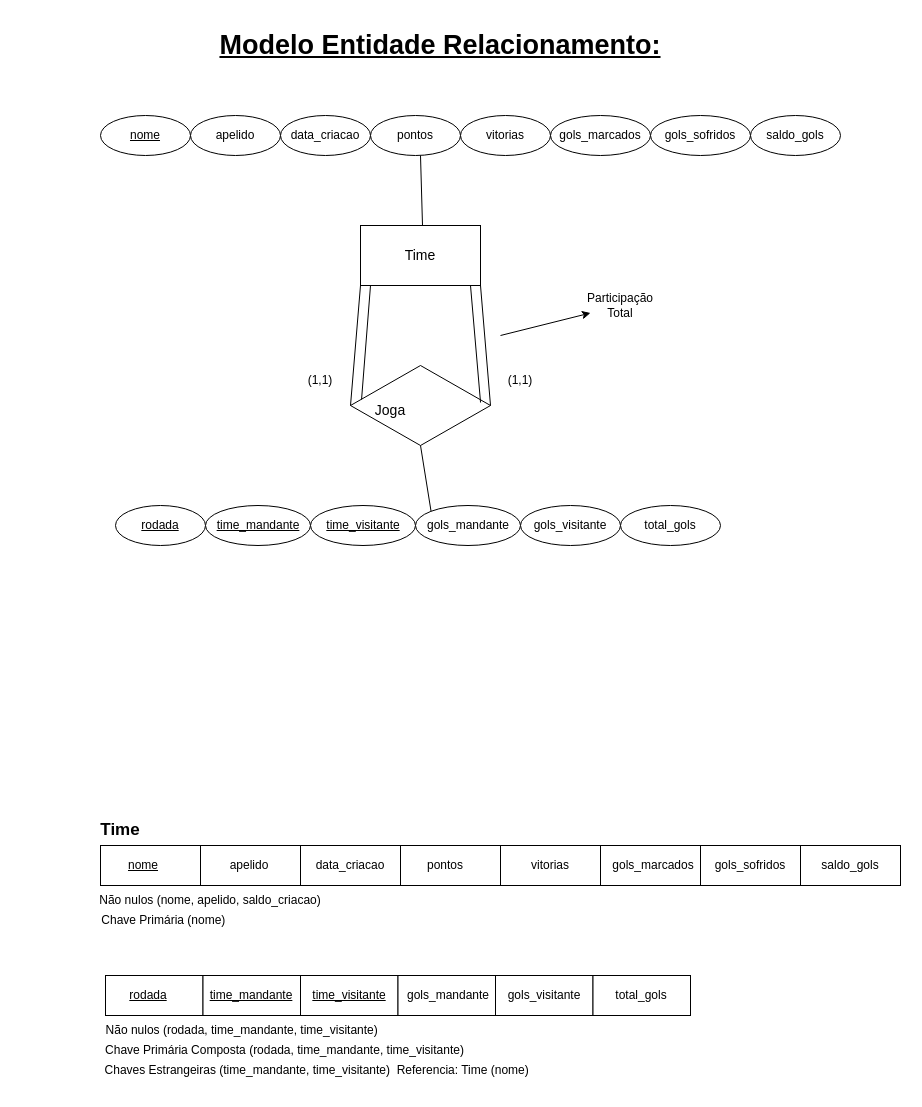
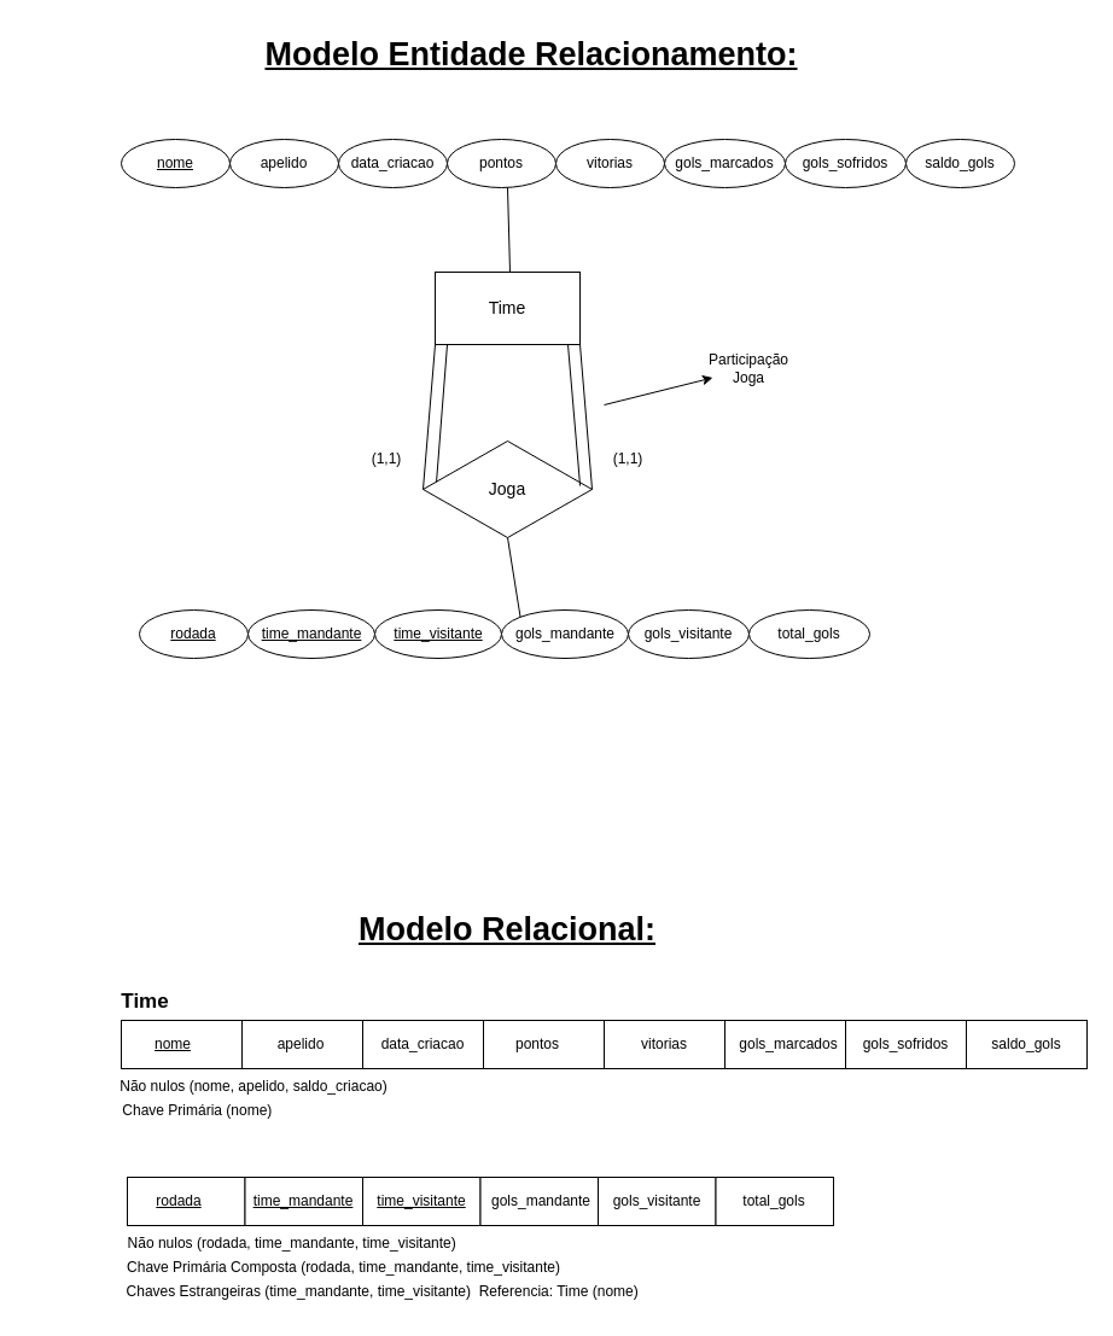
  <mxCell id="0" />
  <mxCell id="1" parent="0" />
  <mxCell id="2" value="" style="rhombus;whiteSpace=wrap;html=1;" parent="1" vertex="1"><mxGeometry x="350" y="365" width="140" height="80" as="geometry" /></mxCell>
  <mxCell id="3" value="" style="rounded=0;whiteSpace=wrap;html=1;" parent="1" vertex="1"><mxGeometry x="360" y="225" width="120" height="60" as="geometry" /></mxCell>
  <mxCell id="4" value="&lt;font style=&quot;font-size: 14px;&quot;&gt;Time&lt;/font&gt;" style="text;html=1;strokeColor=none;fillColor=none;align=center;verticalAlign=middle;whiteSpace=wrap;rounded=0;" parent="1" vertex="1"><mxGeometry x="390" y="240" width="60" height="30" as="geometry" /></mxCell>
- <mxCell id="5" value="&lt;font style=&quot;font-size: 14px;&quot;&gt;Joga&lt;/font&gt;" style="text;html=1;strokeColor=none;fillColor=none;align=center;verticalAlign=middle;whiteSpace=wrap;rounded=0;" parent="1" vertex="1"><mxGeometry x="360" y="395" width="60" height="30" as="geometry" /></mxCell>
+ <mxCell id="5" value="&lt;font style=&quot;font-size: 14px;&quot;&gt;Joga&lt;/font&gt;" style="text;html=1;strokeColor=none;fillColor=none;align=center;verticalAlign=middle;whiteSpace=wrap;rounded=0;" parent="1" vertex="1"><mxGeometry x="390" y="390" width="60" height="30" as="geometry" /></mxCell>
  <mxCell id="6" value="" style="endArrow=none;html=1;rounded=0;entryX=0;entryY=1;entryDx=0;entryDy=0;" parent="1" target="3" edge="1"><mxGeometry width="50" height="50" relative="1" as="geometry"><mxPoint x="350" y="405" as="sourcePoint" /><mxPoint x="400" y="355" as="targetPoint" /></mxGeometry></mxCell>
  <mxCell id="7" value="" style="endArrow=none;html=1;rounded=0;entryX=0;entryY=1;entryDx=0;entryDy=0;exitX=0.079;exitY=0.425;exitDx=0;exitDy=0;exitPerimeter=0;" parent="1" source="2" edge="1"><mxGeometry width="50" height="50" relative="1" as="geometry"><mxPoint x="360" y="385" as="sourcePoint" /><mxPoint x="370" y="285" as="targetPoint" /></mxGeometry></mxCell>
  <mxCell id="8" value="" style="endArrow=none;html=1;rounded=0;entryX=0;entryY=1;entryDx=0;entryDy=0;exitX=0.929;exitY=0.463;exitDx=0;exitDy=0;exitPerimeter=0;" parent="1" source="2" edge="1"><mxGeometry width="50" height="50" relative="1" as="geometry"><mxPoint x="460" y="405" as="sourcePoint" /><mxPoint x="470" y="285" as="targetPoint" /></mxGeometry></mxCell>
  <mxCell id="9" value="" style="endArrow=none;html=1;rounded=0;entryX=0;entryY=1;entryDx=0;entryDy=0;exitX=1;exitY=0.5;exitDx=0;exitDy=0;" parent="1" source="2" edge="1"><mxGeometry width="50" height="50" relative="1" as="geometry"><mxPoint x="471" y="399" as="sourcePoint" /><mxPoint x="480" y="285" as="targetPoint" /></mxGeometry></mxCell>
  <mxCell id="10" value="(1,1)" style="text;html=1;strokeColor=none;fillColor=none;align=center;verticalAlign=middle;whiteSpace=wrap;rounded=0;" parent="1" vertex="1"><mxGeometry x="290" y="365" width="60" height="30" as="geometry" /></mxCell>
  <mxCell id="11" value="(1,1)" style="text;html=1;strokeColor=none;fillColor=none;align=center;verticalAlign=middle;whiteSpace=wrap;rounded=0;" parent="1" vertex="1"><mxGeometry x="490" y="365" width="60" height="30" as="geometry" /></mxCell>
  <mxCell id="12" value="" style="endArrow=classic;html=1;rounded=0;" parent="1" target="13" edge="1"><mxGeometry width="50" height="50" relative="1" as="geometry"><mxPoint x="500" y="335" as="sourcePoint" /><mxPoint x="620" y="305" as="targetPoint" /></mxGeometry></mxCell>
- <mxCell id="13" value="Participação&lt;br&gt;Total" style="text;html=1;strokeColor=none;fillColor=none;align=center;verticalAlign=middle;whiteSpace=wrap;rounded=0;" parent="1" vertex="1"><mxGeometry x="590" y="290" width="60" height="30" as="geometry" /></mxCell>
+ <mxCell id="13" value="Participação&lt;br&gt;Joga" style="text;html=1;strokeColor=none;fillColor=none;align=center;verticalAlign=middle;whiteSpace=wrap;rounded=0;" parent="1" vertex="1"><mxGeometry x="590" y="290" width="60" height="30" as="geometry" /></mxCell>
  <mxCell id="14" value="&lt;font style=&quot;&quot;&gt;&lt;b style=&quot;&quot;&gt;&lt;font style=&quot;font-size: 27px;&quot;&gt;&lt;u&gt;Modelo Entidade Relacionamento:&lt;/u&gt;&lt;/font&gt;&lt;br&gt;&lt;/b&gt;&lt;/font&gt;" style="text;html=1;strokeColor=none;fillColor=none;align=center;verticalAlign=middle;whiteSpace=wrap;rounded=0;" parent="1" vertex="1"><mxGeometry x="190" y="20" width="500" height="50" as="geometry" /></mxCell>
+ <mxCell id="15" value="&lt;font style=&quot;&quot;&gt;&lt;b style=&quot;&quot;&gt;&lt;font style=&quot;font-size: 27px;&quot;&gt;&lt;u&gt;Modelo Relacional:&lt;/u&gt;&lt;/font&gt;&lt;br&gt;&lt;/b&gt;&lt;/font&gt;" style="text;html=1;strokeColor=none;fillColor=none;align=center;verticalAlign=middle;whiteSpace=wrap;rounded=0;" parent="1" vertex="1"><mxGeometry x="170" y="745" width="500" height="50" as="geometry" /></mxCell>
  <mxCell id="16" value="" style="ellipse;whiteSpace=wrap;html=1;" parent="1" vertex="1"><mxGeometry x="100" y="115" width="90" height="40" as="geometry" /></mxCell>
  <mxCell id="17" value="&lt;u&gt;nome&lt;/u&gt;" style="text;html=1;strokeColor=none;fillColor=none;align=center;verticalAlign=middle;whiteSpace=wrap;rounded=0;" parent="1" vertex="1"><mxGeometry x="115" y="120" width="60" height="30" as="geometry" /></mxCell>
  <mxCell id="18" value="" style="ellipse;whiteSpace=wrap;html=1;" parent="1" vertex="1"><mxGeometry x="190" y="115" width="90" height="40" as="geometry" /></mxCell>
  <mxCell id="19" value="apelido" style="text;html=1;strokeColor=none;fillColor=none;align=center;verticalAlign=middle;whiteSpace=wrap;rounded=0;" parent="1" vertex="1"><mxGeometry x="205" y="120" width="60" height="30" as="geometry" /></mxCell>
  <mxCell id="20" value="" style="ellipse;whiteSpace=wrap;html=1;" parent="1" vertex="1"><mxGeometry x="280" y="115" width="90" height="40" as="geometry" /></mxCell>
  <mxCell id="21" value="data_criacao" style="text;html=1;strokeColor=none;fillColor=none;align=center;verticalAlign=middle;whiteSpace=wrap;rounded=0;" parent="1" vertex="1"><mxGeometry x="295" y="120" width="60" height="30" as="geometry" /></mxCell>
  <mxCell id="22" value="" style="ellipse;whiteSpace=wrap;html=1;" parent="1" vertex="1"><mxGeometry x="370" y="115" width="90" height="40" as="geometry" /></mxCell>
  <mxCell id="23" value="pontos" style="text;html=1;strokeColor=none;fillColor=none;align=center;verticalAlign=middle;whiteSpace=wrap;rounded=0;" parent="1" vertex="1"><mxGeometry x="385" y="120" width="60" height="30" as="geometry" /></mxCell>
  <mxCell id="24" value="" style="ellipse;whiteSpace=wrap;html=1;" parent="1" vertex="1"><mxGeometry x="550" y="115" width="100" height="40" as="geometry" /></mxCell>
  <mxCell id="25" value="gols_marcados" style="text;html=1;strokeColor=none;fillColor=none;align=center;verticalAlign=middle;whiteSpace=wrap;rounded=0;" parent="1" vertex="1"><mxGeometry x="570" y="120" width="60" height="30" as="geometry" /></mxCell>
  <mxCell id="26" value="" style="ellipse;whiteSpace=wrap;html=1;" parent="1" vertex="1"><mxGeometry x="460" y="115" width="90" height="40" as="geometry" /></mxCell>
  <mxCell id="27" value="vitorias" style="text;html=1;strokeColor=none;fillColor=none;align=center;verticalAlign=middle;whiteSpace=wrap;rounded=0;" parent="1" vertex="1"><mxGeometry x="475" y="120" width="60" height="30" as="geometry" /></mxCell>
  <mxCell id="28" value="" style="ellipse;whiteSpace=wrap;html=1;" parent="1" vertex="1"><mxGeometry x="650" y="115" width="100" height="40" as="geometry" /></mxCell>
  <mxCell id="29" value="gols_sofridos" style="text;html=1;strokeColor=none;fillColor=none;align=center;verticalAlign=middle;whiteSpace=wrap;rounded=0;" parent="1" vertex="1"><mxGeometry x="670" y="120" width="60" height="30" as="geometry" /></mxCell>
  <mxCell id="30" value="" style="ellipse;whiteSpace=wrap;html=1;" parent="1" vertex="1"><mxGeometry x="750" y="115" width="90" height="40" as="geometry" /></mxCell>
  <mxCell id="31" value="saldo_gols" style="text;html=1;strokeColor=none;fillColor=none;align=center;verticalAlign=middle;whiteSpace=wrap;rounded=0;" parent="1" vertex="1"><mxGeometry x="765" y="120" width="60" height="30" as="geometry" /></mxCell>
  <mxCell id="32" value="" style="endArrow=none;html=1;rounded=0;" parent="1" edge="1"><mxGeometry width="50" height="50" relative="1" as="geometry"><mxPoint x="422" y="225" as="sourcePoint" /><mxPoint x="420" y="155" as="targetPoint" /></mxGeometry></mxCell>
  <mxCell id="33" value="" style="ellipse;whiteSpace=wrap;html=1;" parent="1" vertex="1"><mxGeometry x="115" y="505" width="90" height="40" as="geometry" /></mxCell>
  <mxCell id="34" value="&lt;u style=&quot;border-color: var(--border-color);&quot;&gt;rodada&lt;/u&gt;" style="text;html=1;strokeColor=none;fillColor=none;align=center;verticalAlign=middle;whiteSpace=wrap;rounded=0;" parent="1" vertex="1"><mxGeometry x="130" y="510" width="60" height="30" as="geometry" /></mxCell>
  <mxCell id="35" value="" style="ellipse;whiteSpace=wrap;html=1;" parent="1" vertex="1"><mxGeometry x="205" y="505" width="105" height="40" as="geometry" /></mxCell>
  <mxCell id="36" value="&lt;u&gt;time_mandante&lt;/u&gt;" style="text;html=1;strokeColor=none;fillColor=none;align=center;verticalAlign=middle;whiteSpace=wrap;rounded=0;" parent="1" vertex="1"><mxGeometry x="227.5" y="510" width="60" height="30" as="geometry" /></mxCell>
  <mxCell id="37" value="" style="ellipse;whiteSpace=wrap;html=1;" parent="1" vertex="1"><mxGeometry x="310" y="505" width="105" height="40" as="geometry" /></mxCell>
  <mxCell id="38" value="&lt;u&gt;time_visitante&lt;/u&gt;" style="text;html=1;strokeColor=none;fillColor=none;align=center;verticalAlign=middle;whiteSpace=wrap;rounded=0;" parent="1" vertex="1"><mxGeometry x="332.5" y="510" width="60" height="30" as="geometry" /></mxCell>
  <mxCell id="39" value="" style="ellipse;whiteSpace=wrap;html=1;" parent="1" vertex="1"><mxGeometry x="415" y="505" width="105" height="40" as="geometry" /></mxCell>
  <mxCell id="40" value="gols_mandante" style="text;html=1;strokeColor=none;fillColor=none;align=center;verticalAlign=middle;whiteSpace=wrap;rounded=0;" parent="1" vertex="1"><mxGeometry x="437.5" y="510" width="60" height="30" as="geometry" /></mxCell>
  <mxCell id="41" value="" style="ellipse;whiteSpace=wrap;html=1;" parent="1" vertex="1"><mxGeometry x="620" y="505" width="100" height="40" as="geometry" /></mxCell>
  <mxCell id="42" value="total_gols" style="text;html=1;strokeColor=none;fillColor=none;align=center;verticalAlign=middle;whiteSpace=wrap;rounded=0;" parent="1" vertex="1"><mxGeometry x="640" y="510" width="60" height="30" as="geometry" /></mxCell>
  <mxCell id="43" value="" style="ellipse;whiteSpace=wrap;html=1;" parent="1" vertex="1"><mxGeometry x="520" y="505" width="100" height="40" as="geometry" /></mxCell>
  <mxCell id="44" value="gols_visitante" style="text;html=1;strokeColor=none;fillColor=none;align=center;verticalAlign=middle;whiteSpace=wrap;rounded=0;" parent="1" vertex="1"><mxGeometry x="540" y="510" width="60" height="30" as="geometry" /></mxCell>
  <mxCell id="45" value="" style="endArrow=none;html=1;rounded=0;exitX=0.5;exitY=1;exitDx=0;exitDy=0;entryX=0;entryY=0;entryDx=0;entryDy=0;" parent="1" source="2" target="39" edge="1"><mxGeometry width="50" height="50" relative="1" as="geometry"><mxPoint x="420" y="415" as="sourcePoint" /><mxPoint x="430" y="505" as="targetPoint" /></mxGeometry></mxCell>
  <mxCell id="46" value="&lt;font size=&quot;1&quot; style=&quot;&quot;&gt;&lt;b style=&quot;font-size: 17px;&quot;&gt;Time&lt;/b&gt;&lt;/font&gt;" style="text;html=1;strokeColor=none;fillColor=none;align=center;verticalAlign=middle;whiteSpace=wrap;rounded=0;" parent="1" vertex="1"><mxGeometry x="90" y="815" width="60" height="30" as="geometry" /></mxCell>
  <mxCell id="47" value="" style="rounded=0;whiteSpace=wrap;html=1;" parent="1" vertex="1"><mxGeometry x="105" y="975" width="97.5" height="40" as="geometry" /></mxCell>
  <mxCell id="48" value="" style="rounded=0;whiteSpace=wrap;html=1;" parent="1" vertex="1"><mxGeometry x="202.5" y="975" width="97.5" height="40" as="geometry" /></mxCell>
  <mxCell id="49" value="" style="rounded=0;whiteSpace=wrap;html=1;" parent="1" vertex="1"><mxGeometry x="300" y="975" width="97.5" height="40" as="geometry" /></mxCell>
  <mxCell id="50" value="" style="rounded=0;whiteSpace=wrap;html=1;" parent="1" vertex="1"><mxGeometry x="397.5" y="975" width="97.5" height="40" as="geometry" /></mxCell>
  <mxCell id="51" value="" style="rounded=0;whiteSpace=wrap;html=1;" parent="1" vertex="1"><mxGeometry x="495" y="975" width="97.5" height="40" as="geometry" /></mxCell>
  <mxCell id="52" value="" style="rounded=0;whiteSpace=wrap;html=1;" parent="1" vertex="1"><mxGeometry x="592.5" y="975" width="97.5" height="40" as="geometry" /></mxCell>
  <mxCell id="53" value="&lt;u style=&quot;border-color: var(--border-color);&quot;&gt;rodada&lt;/u&gt;" style="text;html=1;strokeColor=none;fillColor=none;align=center;verticalAlign=middle;whiteSpace=wrap;rounded=0;" parent="1" vertex="1"><mxGeometry x="117.5" y="980" width="60" height="30" as="geometry" /></mxCell>
  <mxCell id="54" value="&lt;u&gt;time_mandante&lt;/u&gt;" style="text;html=1;strokeColor=none;fillColor=none;align=center;verticalAlign=middle;whiteSpace=wrap;rounded=0;" parent="1" vertex="1"><mxGeometry x="221.25" y="980" width="60" height="30" as="geometry" /></mxCell>
  <mxCell id="55" value="&lt;u&gt;time_visitante&lt;/u&gt;" style="text;html=1;strokeColor=none;fillColor=none;align=center;verticalAlign=middle;whiteSpace=wrap;rounded=0;" parent="1" vertex="1"><mxGeometry x="318.75" y="980" width="60" height="30" as="geometry" /></mxCell>
  <mxCell id="56" value="gols_mandante" style="text;html=1;strokeColor=none;fillColor=none;align=center;verticalAlign=middle;whiteSpace=wrap;rounded=0;" parent="1" vertex="1"><mxGeometry x="417.5" y="980" width="60" height="30" as="geometry" /></mxCell>
  <mxCell id="57" value="gols_visitante" style="text;html=1;strokeColor=none;fillColor=none;align=center;verticalAlign=middle;whiteSpace=wrap;rounded=0;" parent="1" vertex="1"><mxGeometry x="513.75" y="980" width="60" height="30" as="geometry" /></mxCell>
  <mxCell id="58" value="total_gols" style="text;html=1;strokeColor=none;fillColor=none;align=center;verticalAlign=middle;whiteSpace=wrap;rounded=0;" parent="1" vertex="1"><mxGeometry x="611.25" y="980" width="60" height="30" as="geometry" /></mxCell>
  <mxCell id="59" value="&amp;nbsp;Não nulos (rodada, time_mandante, time_visitante)" style="text;html=1;strokeColor=none;fillColor=none;align=center;verticalAlign=middle;whiteSpace=wrap;rounded=0;" parent="1" vertex="1"><mxGeometry y="1015" width="380" height="30" as="geometry" x="50" /></mxCell>
  <mxCell id="60" value="&amp;nbsp;Chaves Estrangeiras (time_mandante, time_visitante)&amp;nbsp; Referencia: Time (nome)" style="text;html=1;strokeColor=none;fillColor=none;align=center;verticalAlign=middle;whiteSpace=wrap;rounded=0;" parent="1" vertex="1"><mxGeometry x="100" y="1055" width="430" height="30" as="geometry" /></mxCell>
  <mxCell id="61" value="" style="rounded=0;whiteSpace=wrap;html=1;" parent="1" vertex="1"><mxGeometry x="100" y="845" width="100" height="40" as="geometry" /></mxCell>
  <mxCell id="62" value="" style="rounded=0;whiteSpace=wrap;html=1;" parent="1" vertex="1"><mxGeometry x="200" y="845" width="100" height="40" as="geometry" /></mxCell>
  <mxCell id="63" value="" style="rounded=0;whiteSpace=wrap;html=1;" parent="1" vertex="1"><mxGeometry x="300" y="845" width="100" height="40" as="geometry" /></mxCell>
  <mxCell id="64" value="" style="rounded=0;whiteSpace=wrap;html=1;" parent="1" vertex="1"><mxGeometry x="400" y="845" width="100" height="40" as="geometry" /></mxCell>
  <mxCell id="65" value="" style="rounded=0;whiteSpace=wrap;html=1;" parent="1" vertex="1"><mxGeometry x="500" y="845" width="100" height="40" as="geometry" /></mxCell>
  <mxCell id="66" value="" style="rounded=0;whiteSpace=wrap;html=1;" parent="1" vertex="1"><mxGeometry x="600" y="845" width="100" height="40" as="geometry" /></mxCell>
  <mxCell id="67" value="" style="rounded=0;whiteSpace=wrap;html=1;" parent="1" vertex="1"><mxGeometry x="700" y="845" width="100" height="40" as="geometry" /></mxCell>
  <mxCell id="68" value="" style="rounded=0;whiteSpace=wrap;html=1;" parent="1" vertex="1"><mxGeometry x="800" y="845" width="100" height="40" as="geometry" /></mxCell>
  <mxCell id="69" value="&lt;u&gt;nome&lt;/u&gt;" style="text;html=1;strokeColor=none;fillColor=none;align=center;verticalAlign=middle;whiteSpace=wrap;rounded=0;" parent="1" vertex="1"><mxGeometry x="112.5" y="850" width="60" height="30" as="geometry" /></mxCell>
  <mxCell id="70" value="apelido" style="text;html=1;strokeColor=none;fillColor=none;align=center;verticalAlign=middle;whiteSpace=wrap;rounded=0;" parent="1" vertex="1"><mxGeometry x="218.75" y="850" width="60" height="30" as="geometry" /></mxCell>
  <mxCell id="71" value="data_criacao" style="text;html=1;strokeColor=none;fillColor=none;align=center;verticalAlign=middle;whiteSpace=wrap;rounded=0;" parent="1" vertex="1"><mxGeometry x="320" y="850" width="60" height="30" as="geometry" /></mxCell>
  <mxCell id="72" value="pontos" style="text;html=1;strokeColor=none;fillColor=none;align=center;verticalAlign=middle;whiteSpace=wrap;rounded=0;" parent="1" vertex="1"><mxGeometry x="415" y="850" width="60" height="30" as="geometry" /></mxCell>
  <mxCell id="73" value="vitorias" style="text;html=1;strokeColor=none;fillColor=none;align=center;verticalAlign=middle;whiteSpace=wrap;rounded=0;" parent="1" vertex="1"><mxGeometry x="520" y="850" width="60" height="30" as="geometry" /></mxCell>
  <mxCell id="74" value="gols_marcados" style="text;html=1;strokeColor=none;fillColor=none;align=center;verticalAlign=middle;whiteSpace=wrap;rounded=0;" parent="1" vertex="1"><mxGeometry x="622.5" y="850" width="60" height="30" as="geometry" /></mxCell>
  <mxCell id="75" value="gols_sofridos" style="text;html=1;strokeColor=none;fillColor=none;align=center;verticalAlign=middle;whiteSpace=wrap;rounded=0;" parent="1" vertex="1"><mxGeometry x="720" y="850" width="60" height="30" as="geometry" /></mxCell>
  <mxCell id="76" value="saldo_gols" style="text;html=1;strokeColor=none;fillColor=none;align=center;verticalAlign=middle;whiteSpace=wrap;rounded=0;" parent="1" vertex="1"><mxGeometry x="819.5" y="850" width="60" height="30" as="geometry" /></mxCell>
  <mxCell id="77" value="Não nulos (nome, apelido, saldo_criacao)" style="text;html=1;strokeColor=none;fillColor=none;align=center;verticalAlign=middle;whiteSpace=wrap;rounded=0;" parent="1" vertex="1"><mxGeometry x="20" y="885" width="380" height="30" as="geometry" /></mxCell>
  <mxCell id="78" value="&amp;nbsp; Chave Primária (nome)" style="text;html=1;strokeColor=none;fillColor=none;align=center;verticalAlign=middle;whiteSpace=wrap;rounded=0;" parent="1" vertex="1"><mxGeometry x="90" y="905" width="140" height="30" as="geometry" /></mxCell>
  <mxCell id="79" value="Chave Primária Composta (rodada, time_mandante, time_visitante)" style="text;html=1;strokeColor=none;fillColor=none;align=center;verticalAlign=middle;whiteSpace=wrap;rounded=0;" parent="1" vertex="1"><mxGeometry x="47.5" y="1035" width="472.5" height="30" as="geometry" /></mxCell>
